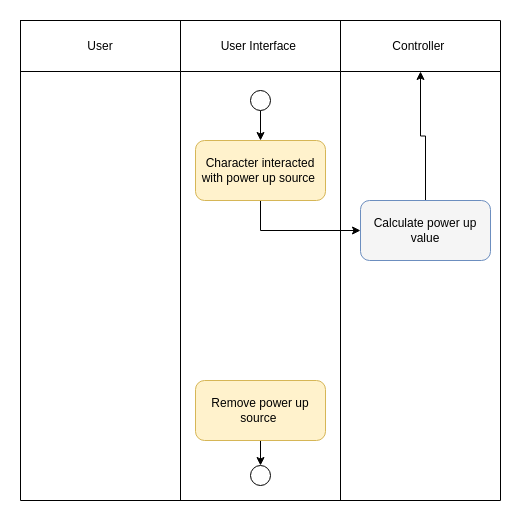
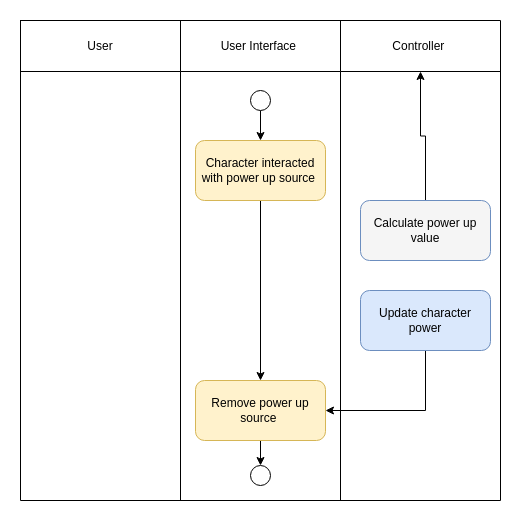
  <mxCell id="0" />
  <mxCell id="1" parent="0" />
  <mxCell id="2" value="" style="shape=table;html=1;whiteSpace=wrap;startSize=0;container=1;collapsible=0;childLayout=tableLayout;" vertex="1" parent="1"><mxGeometry x="20" y="20" width="480" height="480" as="geometry" /></mxCell>
  <mxCell id="3" value="" style="shape=tableRow;horizontal=0;startSize=0;swimlaneHead=0;swimlaneBody=0;top=0;left=0;bottom=0;right=0;collapsible=0;dropTarget=0;fillColor=none;points=[[0,0.5],[1,0.5]];portConstraint=eastwest;" vertex="1" parent="2"><mxGeometry width="480" height="51" as="geometry" /></mxCell>
  <mxCell id="4" value="User" style="shape=partialRectangle;html=1;whiteSpace=wrap;connectable=0;fillColor=none;top=0;left=0;bottom=0;right=0;overflow=hidden;" vertex="1" parent="3"><mxGeometry width="160" height="51" as="geometry"><mxRectangle width="160" height="51" as="alternateBounds" /></mxGeometry></mxCell>
  <mxCell id="5" value="User Interface&amp;nbsp;" style="shape=partialRectangle;html=1;whiteSpace=wrap;connectable=0;fillColor=none;top=0;left=0;bottom=0;right=0;overflow=hidden;" vertex="1" parent="3"><mxGeometry x="160" width="160" height="51" as="geometry"><mxRectangle width="160" height="51" as="alternateBounds" /></mxGeometry></mxCell>
  <mxCell id="6" value="Controller&amp;nbsp;" style="shape=partialRectangle;html=1;whiteSpace=wrap;connectable=0;fillColor=none;top=0;left=0;bottom=0;right=0;overflow=hidden;" vertex="1" parent="3"><mxGeometry x="320" width="160" height="51" as="geometry"><mxRectangle width="160" height="51" as="alternateBounds" /></mxGeometry></mxCell>
  <mxCell id="7" value="" style="shape=tableRow;horizontal=0;startSize=0;swimlaneHead=0;swimlaneBody=0;top=0;left=0;bottom=0;right=0;collapsible=0;dropTarget=0;fillColor=none;points=[[0,0.5],[1,0.5]];portConstraint=eastwest;" vertex="1" parent="2"><mxGeometry y="51" width="480" height="429" as="geometry" /></mxCell>
  <mxCell id="8" value="" style="shape=partialRectangle;html=1;whiteSpace=wrap;connectable=0;fillColor=none;top=0;left=0;bottom=0;right=0;overflow=hidden;" vertex="1" parent="7"><mxGeometry width="160" height="429" as="geometry"><mxRectangle width="160" height="429" as="alternateBounds" /></mxGeometry></mxCell>
  <mxCell id="9" value="" style="shape=partialRectangle;html=1;whiteSpace=wrap;connectable=0;fillColor=none;top=0;left=0;bottom=0;right=0;overflow=hidden;" vertex="1" parent="7"><mxGeometry x="160" width="160" height="429" as="geometry"><mxRectangle width="160" height="429" as="alternateBounds" /></mxGeometry></mxCell>
  <mxCell id="10" value="" style="shape=partialRectangle;html=1;whiteSpace=wrap;connectable=0;fillColor=none;top=0;left=0;bottom=0;right=0;overflow=hidden;" vertex="1" parent="7"><mxGeometry x="320" width="160" height="429" as="geometry"><mxRectangle width="160" height="429" as="alternateBounds" /></mxGeometry></mxCell>
  <mxCell id="11" style="edgeStyle=orthogonalEdgeStyle;rounded=0;orthogonalLoop=1;jettySize=auto;html=1;" edge="1" parent="1" source="12" target="14"><mxGeometry relative="1" as="geometry" /></mxCell>
  <mxCell id="12" value="" style="ellipse;whiteSpace=wrap;html=1;aspect=fixed;" vertex="1" parent="1"><mxGeometry x="250" y="90" width="20" height="20" as="geometry" /></mxCell>
- <mxCell id="13" style="edgeStyle=orthogonalEdgeStyle;rounded=0;orthogonalLoop=1;jettySize=auto;html=1;entryX=0;entryY=0.5;entryDx=0;entryDy=0;exitX=0.5;exitY=1;exitDx=0;exitDy=0;" edge="1" parent="1" source="14" target="16"><mxGeometry relative="1" as="geometry" /></mxCell>
+ <mxCell id="13" style="edgeStyle=orthogonalEdgeStyle;rounded=0;orthogonalLoop=1;jettySize=auto;html=1;exitX=0.5;exitY=1;exitDx=0;exitDy=0;" edge="1" parent="1" source="14" target="18"><mxGeometry relative="1" as="geometry" /></mxCell>
  <mxCell id="14" value="Character interacted with power up source&amp;nbsp;" style="rounded=1;whiteSpace=wrap;html=1;fillColor=#fff2cc;strokeColor=#d6b656;" vertex="1" parent="1"><mxGeometry x="195" y="140" width="130" height="60" as="geometry" /></mxCell>
  <mxCell id="15" style="edgeStyle=orthogonalEdgeStyle;rounded=0;orthogonalLoop=1;jettySize=auto;html=1;" edge="1" parent="1" source="16" target="6"><mxGeometry relative="1" as="geometry" /></mxCell>
  <mxCell id="16" value="Calculate power up value" style="rounded=1;whiteSpace=wrap;html=1;fillColor=#f5f5f5;strokeColor=#6c8ebf;" vertex="1" parent="1"><mxGeometry x="360" y="200" width="130" height="60" as="geometry" /></mxCell>
  <mxCell id="17" value="" style="edgeStyle=orthogonalEdgeStyle;rounded=0;orthogonalLoop=1;jettySize=auto;html=1;" edge="1" parent="1" source="18" target="21"><mxGeometry relative="1" as="geometry" /></mxCell>
  <mxCell id="18" value="Remove power up source&amp;nbsp;" style="rounded=1;whiteSpace=wrap;html=1;fillColor=#fff2cc;strokeColor=#d6b656;" vertex="1" parent="1"><mxGeometry x="195" y="380" width="130" height="60" as="geometry" /></mxCell>
+ <mxCell id="19" style="edgeStyle=orthogonalEdgeStyle;rounded=0;orthogonalLoop=1;jettySize=auto;html=1;entryX=1;entryY=0.5;entryDx=0;entryDy=0;" edge="1" parent="1" source="20" target="18"><mxGeometry relative="1" as="geometry"><Array as="points"><mxPoint x="425" y="410" /></Array></mxGeometry></mxCell>
+ <mxCell id="20" value="Update character power" style="rounded=1;whiteSpace=wrap;html=1;fillColor=#dae8fc;strokeColor=#6c8ebf;" vertex="1" parent="1"><mxGeometry x="360" y="290" width="130" height="60" as="geometry" /></mxCell>
  <mxCell id="21" value="" style="ellipse;whiteSpace=wrap;html=1;aspect=fixed;" vertex="1" parent="1"><mxGeometry x="250" y="465" width="20" height="20" as="geometry" /></mxCell>
